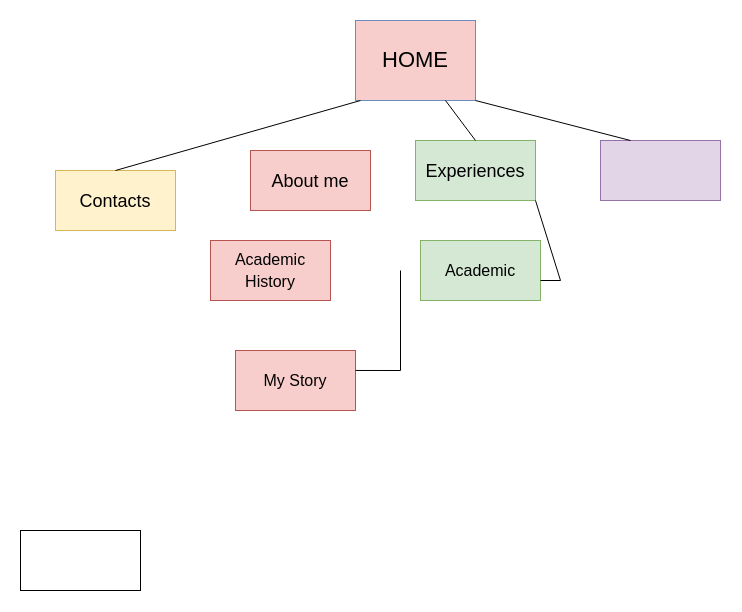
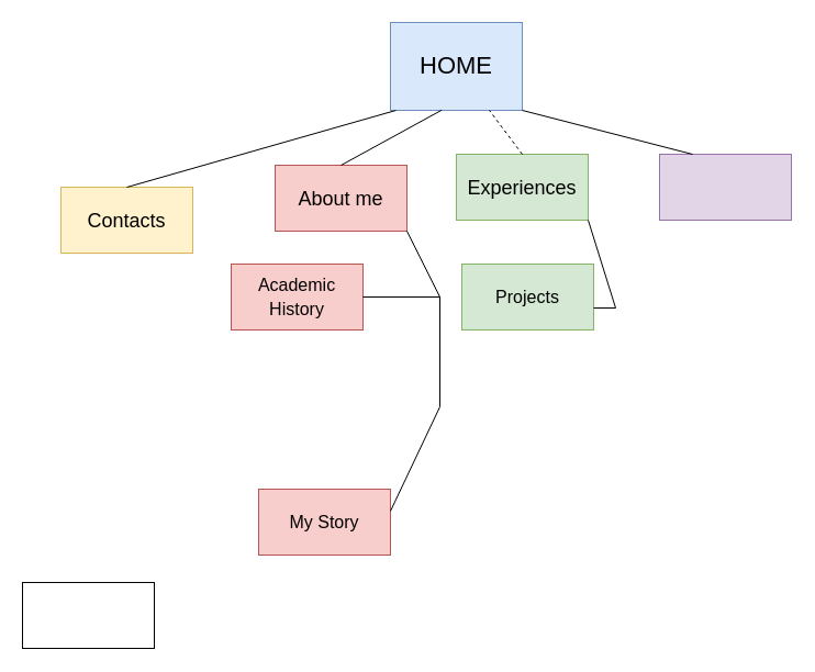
  <mxCell id="0" />
  <mxCell id="1" parent="0" />
- <mxCell id="2" value="&lt;font style=&quot;font-size: 22px;&quot;&gt;HOME&lt;/font&gt;" style="rounded=0;whiteSpace=wrap;html=1;fillColor=#f8cecc;strokeColor=#6c8ebf;" parent="1" vertex="1"><mxGeometry x="355" y="20" width="120" height="80" as="geometry" /></mxCell>
+ <mxCell id="2" value="&lt;font style=&quot;font-size: 22px;&quot;&gt;HOME&lt;/font&gt;" style="rounded=0;whiteSpace=wrap;html=1;fillColor=#dae8fc;strokeColor=#6c8ebf;" parent="1" vertex="1"><mxGeometry x="355" y="20" width="120" height="80" as="geometry" /></mxCell>
  <mxCell id="3" value="&lt;font style=&quot;font-size: 18px;&quot;&gt;Contacts&lt;/font&gt;" style="rounded=0;whiteSpace=wrap;html=1;fontSize=22;fillColor=#fff2cc;strokeColor=#d6b656;" parent="1" vertex="1"><mxGeometry x="55" y="170" width="120" height="60" as="geometry" /></mxCell>
  <mxCell id="4" value="&lt;font style=&quot;font-size: 18px;&quot;&gt;About me&lt;/font&gt;" style="rounded=0;whiteSpace=wrap;html=1;fontSize=22;fillColor=#f8cecc;strokeColor=#b85450;" parent="1" vertex="1"><mxGeometry x="250" y="150" width="120" height="60" as="geometry" /></mxCell>
  <mxCell id="5" value="&lt;span style=&quot;font-size: 18px;&quot;&gt;Experiences&lt;/span&gt;" style="rounded=0;whiteSpace=wrap;html=1;fontSize=22;fillColor=#d5e8d4;strokeColor=#82b366;" parent="1" vertex="1"><mxGeometry x="415" y="140" width="120" height="60" as="geometry" /></mxCell>
  <mxCell id="6" value="" style="rounded=0;whiteSpace=wrap;html=1;fontSize=22;fillColor=#e1d5e7;strokeColor=#9673a6;" parent="1" vertex="1"><mxGeometry x="600" y="140" width="120" height="60" as="geometry" /></mxCell>
  <mxCell id="7" value="" style="endArrow=none;html=1;rounded=0;fontSize=18;exitX=0.5;exitY=0;exitDx=0;exitDy=0;" parent="1" source="3" edge="1"><mxGeometry width="50" height="50" relative="1" as="geometry"><mxPoint x="390" y="130" as="sourcePoint" /><mxPoint x="360" y="100" as="targetPoint" /></mxGeometry></mxCell>
- <mxCell id="9" value="" style="endArrow=none;html=1;rounded=0;fontSize=18;entryX=0.75;entryY=1;entryDx=0;entryDy=0;exitX=0.5;exitY=0;exitDx=0;exitDy=0;" parent="1" source="5" target="2" edge="1"><mxGeometry width="50" height="50" relative="1" as="geometry"><mxPoint x="400" y="170" as="sourcePoint" /><mxPoint x="450" y="120" as="targetPoint" /></mxGeometry></mxCell>
+ <mxCell id="8" value="" style="endArrow=none;html=1;rounded=0;fontSize=18;exitX=0.5;exitY=0;exitDx=0;exitDy=0;entryX=0.388;entryY=0.998;entryDx=0;entryDy=0;entryPerimeter=0;" parent="1" source="4" target="2" edge="1"><mxGeometry width="50" height="50" relative="1" as="geometry"><mxPoint x="390" y="130" as="sourcePoint" /><mxPoint x="440" y="80" as="targetPoint" /><Array as="points" /></mxGeometry></mxCell>
+ <mxCell id="9" value="" style="endArrow=none;html=1;rounded=0;fontSize=18;entryX=0.75;entryY=1;entryDx=0;entryDy=0;exitX=0.5;exitY=0;exitDx=0;exitDy=0;dashed=1;" parent="1" source="5" target="2" edge="1"><mxGeometry width="50" height="50" relative="1" as="geometry"><mxPoint x="400" y="170" as="sourcePoint" /><mxPoint x="450" y="120" as="targetPoint" /></mxGeometry></mxCell>
  <mxCell id="10" value="" style="endArrow=none;html=1;rounded=0;fontSize=18;entryX=1;entryY=1;entryDx=0;entryDy=0;exitX=0.25;exitY=0;exitDx=0;exitDy=0;" parent="1" source="6" target="2" edge="1"><mxGeometry width="50" height="50" relative="1" as="geometry"><mxPoint x="400" y="170" as="sourcePoint" /><mxPoint x="450" y="120" as="targetPoint" /></mxGeometry></mxCell>
  <mxCell id="11" value="&lt;font style=&quot;font-size: 16px;&quot;&gt;Academic History&lt;/font&gt;" style="rounded=0;whiteSpace=wrap;html=1;fontSize=18;fillColor=#f8cecc;strokeColor=#b85450;" parent="1" vertex="1"><mxGeometry x="210" y="240" width="120" height="60" as="geometry" /></mxCell>
- <mxCell id="12" value="&lt;font style=&quot;font-size: 16px;&quot;&gt;Academic&lt;/font&gt;" style="rounded=0;whiteSpace=wrap;html=1;fontSize=18;fillColor=#d5e8d4;strokeColor=#82b366;" parent="1" vertex="1"><mxGeometry x="420" y="240" width="120" height="60" as="geometry" /></mxCell>
- <mxCell id="13" value="&lt;font style=&quot;font-size: 16px;&quot;&gt;My Story&lt;/font&gt;" style="rounded=0;whiteSpace=wrap;html=1;fontSize=18;fillColor=#f8cecc;strokeColor=#b85450;" parent="1" vertex="1"><mxGeometry x="235" y="350" width="120" height="60" as="geometry" /></mxCell>
+ <mxCell id="12" value="&lt;font style=&quot;font-size: 16px;&quot;&gt;Projects&lt;/font&gt;" style="rounded=0;whiteSpace=wrap;html=1;fontSize=18;fillColor=#d5e8d4;strokeColor=#82b366;" parent="1" vertex="1"><mxGeometry x="420" y="240" width="120" height="60" as="geometry" /></mxCell>
+ <mxCell id="13" value="&lt;font style=&quot;font-size: 16px;&quot;&gt;My Story&lt;/font&gt;" style="rounded=0;whiteSpace=wrap;html=1;fontSize=18;fillColor=#f8cecc;strokeColor=#b85450;" parent="1" vertex="1"><mxGeometry x="235" y="445" width="120" height="60" as="geometry" /></mxCell>
  <mxCell id="14" value="" style="rounded=0;whiteSpace=wrap;html=1;fontSize=18;" parent="1" vertex="1"><mxGeometry x="20" y="530" width="120" height="60" as="geometry" /></mxCell>
+ <mxCell id="15" value="" style="endArrow=none;html=1;rounded=0;fontSize=18;entryX=1;entryY=1;entryDx=0;entryDy=0;exitX=1;exitY=0.5;exitDx=0;exitDy=0;" parent="1" source="11" target="4" edge="1"><mxGeometry width="50" height="50" relative="1" as="geometry"><mxPoint x="400" y="210" as="sourcePoint" /><mxPoint x="450" y="160" as="targetPoint" /><Array as="points"><mxPoint x="400" y="270" /></Array></mxGeometry></mxCell>
  <mxCell id="16" value="" style="endArrow=none;html=1;rounded=0;fontSize=16;entryX=1;entryY=1;entryDx=0;entryDy=0;" parent="1" target="5" edge="1"><mxGeometry width="50" height="50" relative="1" as="geometry"><mxPoint x="540" y="280" as="sourcePoint" /><mxPoint x="450" y="260" as="targetPoint" /><Array as="points"><mxPoint x="560" y="280" /></Array></mxGeometry></mxCell>
  <mxCell id="17" value="" style="endArrow=none;html=1;rounded=0;fontSize=16;exitX=1;exitY=0.333;exitDx=0;exitDy=0;exitPerimeter=0;" parent="1" source="13" edge="1"><mxGeometry width="50" height="50" relative="1" as="geometry"><mxPoint x="330" y="370" as="sourcePoint" /><mxPoint x="400" y="270" as="targetPoint" /><Array as="points"><mxPoint x="400" y="370" /></Array></mxGeometry></mxCell>
